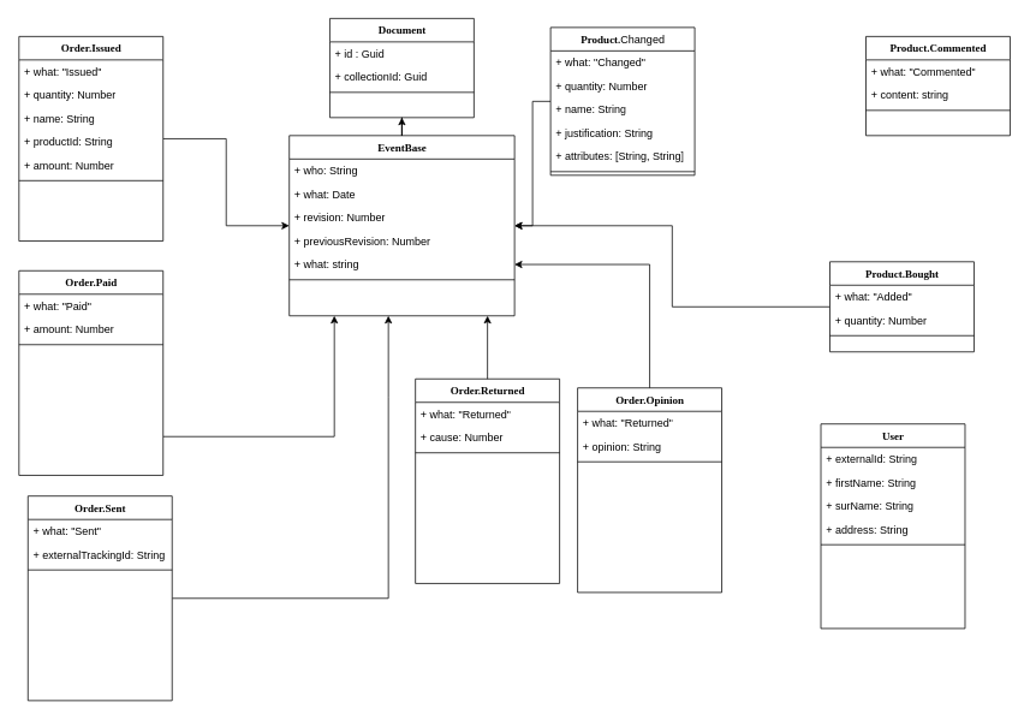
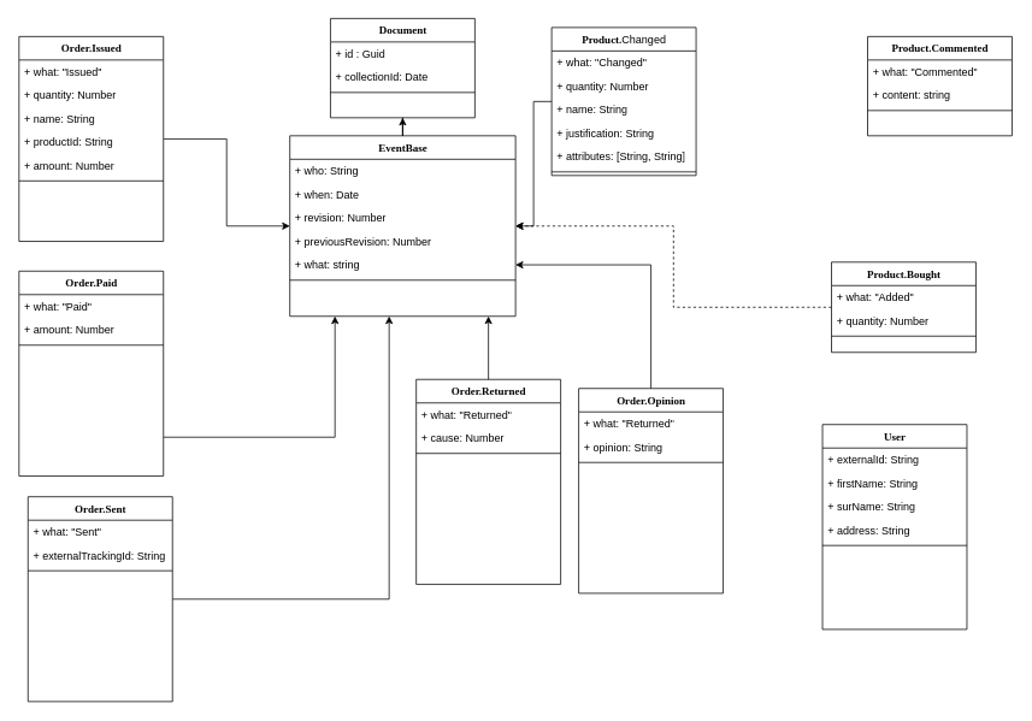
  <mxCell id="0" />
  <mxCell id="1" parent="0" />
  <mxCell id="2" value="" style="edgeStyle=orthogonalEdgeStyle;rounded=0;orthogonalLoop=1;jettySize=auto;html=1;" edge="1" parent="1" source="3" target="15"><mxGeometry relative="1" as="geometry" /></mxCell>
  <mxCell id="3" value="Order.Issued" style="swimlane;html=1;fontStyle=1;align=center;verticalAlign=top;childLayout=stackLayout;horizontal=1;startSize=26;horizontalStack=0;resizeParent=1;resizeLast=0;collapsible=1;marginBottom=0;swimlaneFillColor=#ffffff;rounded=0;shadow=0;comic=0;labelBackgroundColor=none;strokeWidth=1;fillColor=none;fontFamily=Verdana;fontSize=12" parent="1" vertex="1"><mxGeometry x="20" y="40" width="160" height="227" as="geometry" /></mxCell>
  <mxCell id="4" value="+ what: &quot;Issued&quot;" style="text;html=1;strokeColor=none;fillColor=none;align=left;verticalAlign=top;spacingLeft=4;spacingRight=4;whiteSpace=wrap;overflow=hidden;rotatable=0;points=[[0,0.5],[1,0.5]];portConstraint=eastwest;" parent="3" vertex="1"><mxGeometry y="26" width="160" height="26" as="geometry" /></mxCell>
  <mxCell id="5" value="+ quantity: Number" style="text;html=1;strokeColor=none;fillColor=none;align=left;verticalAlign=top;spacingLeft=4;spacingRight=4;whiteSpace=wrap;overflow=hidden;rotatable=0;points=[[0,0.5],[1,0.5]];portConstraint=eastwest;" parent="3" vertex="1"><mxGeometry y="52" width="160" height="26" as="geometry" /></mxCell>
  <mxCell id="6" value="+ name: String" style="text;html=1;strokeColor=none;fillColor=none;align=left;verticalAlign=top;spacingLeft=4;spacingRight=4;whiteSpace=wrap;overflow=hidden;rotatable=0;points=[[0,0.5],[1,0.5]];portConstraint=eastwest;" vertex="1" parent="3"><mxGeometry y="78" width="160" height="26" as="geometry" /></mxCell>
  <mxCell id="7" value="+ productId: String&lt;br&gt;" style="text;html=1;strokeColor=none;fillColor=none;align=left;verticalAlign=top;spacingLeft=4;spacingRight=4;whiteSpace=wrap;overflow=hidden;rotatable=0;points=[[0,0.5],[1,0.5]];portConstraint=eastwest;" vertex="1" parent="3"><mxGeometry y="104" width="160" height="26" as="geometry" /></mxCell>
  <mxCell id="8" value="+ amount: Number" style="text;html=1;strokeColor=none;fillColor=none;align=left;verticalAlign=top;spacingLeft=4;spacingRight=4;whiteSpace=wrap;overflow=hidden;rotatable=0;points=[[0,0.5],[1,0.5]];portConstraint=eastwest;" vertex="1" parent="3"><mxGeometry y="130" width="160" height="26" as="geometry" /></mxCell>
  <mxCell id="9" value="" style="line;html=1;strokeWidth=1;fillColor=none;align=left;verticalAlign=middle;spacingTop=-1;spacingLeft=3;spacingRight=3;rotatable=0;labelPosition=right;points=[];portConstraint=eastwest;" parent="3" vertex="1"><mxGeometry y="156" width="160" height="8" as="geometry" /></mxCell>
  <mxCell id="10" value="Document" style="swimlane;html=1;fontStyle=1;align=center;verticalAlign=top;childLayout=stackLayout;horizontal=1;startSize=26;horizontalStack=0;resizeParent=1;resizeLast=0;collapsible=1;marginBottom=0;swimlaneFillColor=#ffffff;rounded=0;shadow=0;comic=0;labelBackgroundColor=none;strokeWidth=1;fillColor=none;fontFamily=Verdana;fontSize=12" vertex="1" parent="1"><mxGeometry x="365" width="160" height="110" as="geometry" y="20" /></mxCell>
  <mxCell id="11" value="+ id : Guid&lt;br&gt;" style="text;html=1;strokeColor=none;fillColor=none;align=left;verticalAlign=top;spacingLeft=4;spacingRight=4;whiteSpace=wrap;overflow=hidden;rotatable=0;points=[[0,0.5],[1,0.5]];portConstraint=eastwest;" vertex="1" parent="10"><mxGeometry y="26" width="160" height="26" as="geometry" /></mxCell>
- <mxCell id="12" value="+ collectionId: Guid" style="text;html=1;strokeColor=none;fillColor=none;align=left;verticalAlign=top;spacingLeft=4;spacingRight=4;whiteSpace=wrap;overflow=hidden;rotatable=0;points=[[0,0.5],[1,0.5]];portConstraint=eastwest;" vertex="1" parent="10"><mxGeometry y="52" width="160" height="26" as="geometry" /></mxCell>
+ <mxCell id="12" value="+ collectionId: Date" style="text;html=1;strokeColor=none;fillColor=none;align=left;verticalAlign=top;spacingLeft=4;spacingRight=4;whiteSpace=wrap;overflow=hidden;rotatable=0;points=[[0,0.5],[1,0.5]];portConstraint=eastwest;" vertex="1" parent="10"><mxGeometry y="52" width="160" height="26" as="geometry" /></mxCell>
  <mxCell id="13" value="" style="line;html=1;strokeWidth=1;fillColor=none;align=left;verticalAlign=middle;spacingTop=-1;spacingLeft=3;spacingRight=3;rotatable=0;labelPosition=right;points=[];portConstraint=eastwest;" vertex="1" parent="10"><mxGeometry y="78" width="160" height="8" as="geometry" /></mxCell>
  <mxCell id="14" style="edgeStyle=orthogonalEdgeStyle;rounded=0;orthogonalLoop=1;jettySize=auto;html=1;" edge="1" parent="1" source="15" target="10"><mxGeometry relative="1" as="geometry" /></mxCell>
  <mxCell id="15" value="EventBase" style="swimlane;html=1;fontStyle=1;align=center;verticalAlign=top;childLayout=stackLayout;horizontal=1;startSize=26;horizontalStack=0;resizeParent=1;resizeLast=0;collapsible=1;marginBottom=0;swimlaneFillColor=#ffffff;rounded=0;shadow=0;comic=0;labelBackgroundColor=none;strokeWidth=1;fillColor=none;fontFamily=Verdana;fontSize=12" vertex="1" parent="1"><mxGeometry x="320" y="150" width="250" height="200" as="geometry" /></mxCell>
  <mxCell id="16" value="+ who: String" style="text;html=1;strokeColor=none;fillColor=none;align=left;verticalAlign=top;spacingLeft=4;spacingRight=4;whiteSpace=wrap;overflow=hidden;rotatable=0;points=[[0,0.5],[1,0.5]];portConstraint=eastwest;" vertex="1" parent="15"><mxGeometry y="26" width="250" height="26" as="geometry" /></mxCell>
- <mxCell id="17" value="+ what: Date" style="text;html=1;strokeColor=none;fillColor=none;align=left;verticalAlign=top;spacingLeft=4;spacingRight=4;whiteSpace=wrap;overflow=hidden;rotatable=0;points=[[0,0.5],[1,0.5]];portConstraint=eastwest;" vertex="1" parent="15"><mxGeometry y="52" width="250" height="26" as="geometry" /></mxCell>
+ <mxCell id="17" value="+ when: Date" style="text;html=1;strokeColor=none;fillColor=none;align=left;verticalAlign=top;spacingLeft=4;spacingRight=4;whiteSpace=wrap;overflow=hidden;rotatable=0;points=[[0,0.5],[1,0.5]];portConstraint=eastwest;" vertex="1" parent="15"><mxGeometry y="52" width="250" height="26" as="geometry" /></mxCell>
  <mxCell id="18" value="+ revision: Number" style="text;html=1;strokeColor=none;fillColor=none;align=left;verticalAlign=top;spacingLeft=4;spacingRight=4;whiteSpace=wrap;overflow=hidden;rotatable=0;points=[[0,0.5],[1,0.5]];portConstraint=eastwest;" vertex="1" parent="15"><mxGeometry y="78" width="250" height="26" as="geometry" /></mxCell>
  <mxCell id="19" value="+ previousRevision: Number" style="text;html=1;strokeColor=none;fillColor=none;align=left;verticalAlign=top;spacingLeft=4;spacingRight=4;whiteSpace=wrap;overflow=hidden;rotatable=0;points=[[0,0.5],[1,0.5]];portConstraint=eastwest;" vertex="1" parent="15"><mxGeometry y="104" width="250" height="26" as="geometry" /></mxCell>
  <mxCell id="20" value="+ what: string" style="text;html=1;strokeColor=none;fillColor=none;align=left;verticalAlign=top;spacingLeft=4;spacingRight=4;whiteSpace=wrap;overflow=hidden;rotatable=0;points=[[0,0.5],[1,0.5]];portConstraint=eastwest;" vertex="1" parent="15"><mxGeometry y="130" width="250" height="26" as="geometry" /></mxCell>
  <mxCell id="21" value="" style="line;html=1;strokeWidth=1;fillColor=none;align=left;verticalAlign=middle;spacingTop=-1;spacingLeft=3;spacingRight=3;rotatable=0;labelPosition=right;points=[];portConstraint=eastwest;" vertex="1" parent="15"><mxGeometry y="156" width="250" height="8" as="geometry" /></mxCell>
  <mxCell id="22" style="edgeStyle=orthogonalEdgeStyle;rounded=0;orthogonalLoop=1;jettySize=auto;html=1;" edge="1" parent="1" source="23" target="15"><mxGeometry relative="1" as="geometry"><mxPoint x="470" y="320" as="targetPoint" /><Array as="points"><mxPoint x="430" y="440" /><mxPoint x="430" y="440" /></Array></mxGeometry></mxCell>
  <mxCell id="23" value="Order.Sent" style="swimlane;html=1;fontStyle=1;align=center;verticalAlign=top;childLayout=stackLayout;horizontal=1;startSize=26;horizontalStack=0;resizeParent=1;resizeLast=0;collapsible=1;marginBottom=0;swimlaneFillColor=#ffffff;rounded=0;shadow=0;comic=0;labelBackgroundColor=none;strokeWidth=1;fillColor=none;fontFamily=Verdana;fontSize=12" vertex="1" parent="1"><mxGeometry x="30" y="550" width="160" height="227" as="geometry" /></mxCell>
  <mxCell id="24" value="+ what: &quot;Sent&quot;" style="text;html=1;strokeColor=none;fillColor=none;align=left;verticalAlign=top;spacingLeft=4;spacingRight=4;whiteSpace=wrap;overflow=hidden;rotatable=0;points=[[0,0.5],[1,0.5]];portConstraint=eastwest;" vertex="1" parent="23"><mxGeometry y="26" width="160" height="26" as="geometry" /></mxCell>
  <mxCell id="25" value="+ externalTrackingId: String" style="text;html=1;strokeColor=none;fillColor=none;align=left;verticalAlign=top;spacingLeft=4;spacingRight=4;whiteSpace=wrap;overflow=hidden;rotatable=0;points=[[0,0.5],[1,0.5]];portConstraint=eastwest;" vertex="1" parent="23"><mxGeometry y="52" width="160" height="26" as="geometry" /></mxCell>
  <mxCell id="26" value="" style="line;html=1;strokeWidth=1;fillColor=none;align=left;verticalAlign=middle;spacingTop=-1;spacingLeft=3;spacingRight=3;rotatable=0;labelPosition=right;points=[];portConstraint=eastwest;" vertex="1" parent="23"><mxGeometry y="78" width="160" height="8" as="geometry" /></mxCell>
  <mxCell id="27" style="edgeStyle=orthogonalEdgeStyle;rounded=0;orthogonalLoop=1;jettySize=auto;html=1;" edge="1" parent="1" source="28" target="15"><mxGeometry relative="1" as="geometry"><mxPoint x="380" y="320" as="targetPoint" /><Array as="points"><mxPoint x="370" y="484" /></Array></mxGeometry></mxCell>
  <mxCell id="28" value="Order.Paid" style="swimlane;html=1;fontStyle=1;align=center;verticalAlign=top;childLayout=stackLayout;horizontal=1;startSize=26;horizontalStack=0;resizeParent=1;resizeLast=0;collapsible=1;marginBottom=0;swimlaneFillColor=#ffffff;rounded=0;shadow=0;comic=0;labelBackgroundColor=none;strokeWidth=1;fillColor=none;fontFamily=Verdana;fontSize=12" vertex="1" parent="1"><mxGeometry x="20" y="300" width="160" height="227" as="geometry" /></mxCell>
  <mxCell id="29" value="+ what: &quot;Paid&quot;" style="text;html=1;strokeColor=none;fillColor=none;align=left;verticalAlign=top;spacingLeft=4;spacingRight=4;whiteSpace=wrap;overflow=hidden;rotatable=0;points=[[0,0.5],[1,0.5]];portConstraint=eastwest;" vertex="1" parent="28"><mxGeometry y="26" width="160" height="26" as="geometry" /></mxCell>
  <mxCell id="30" value="+ amount: Number" style="text;html=1;strokeColor=none;fillColor=none;align=left;verticalAlign=top;spacingLeft=4;spacingRight=4;whiteSpace=wrap;overflow=hidden;rotatable=0;points=[[0,0.5],[1,0.5]];portConstraint=eastwest;" vertex="1" parent="28"><mxGeometry y="52" width="160" height="26" as="geometry" /></mxCell>
  <mxCell id="31" value="" style="line;html=1;strokeWidth=1;fillColor=none;align=left;verticalAlign=middle;spacingTop=-1;spacingLeft=3;spacingRight=3;rotatable=0;labelPosition=right;points=[];portConstraint=eastwest;" vertex="1" parent="28"><mxGeometry y="78" width="160" height="8" as="geometry" /></mxCell>
  <mxCell id="32" style="edgeStyle=orthogonalEdgeStyle;rounded=0;orthogonalLoop=1;jettySize=auto;html=1;" edge="1" parent="1" source="33" target="15"><mxGeometry relative="1" as="geometry"><mxPoint x="590" y="360" as="targetPoint" /><Array as="points"><mxPoint x="570" y="460" /><mxPoint x="570" y="460" /></Array></mxGeometry></mxCell>
  <mxCell id="33" value="Order.Returned" style="swimlane;html=1;fontStyle=1;align=center;verticalAlign=top;childLayout=stackLayout;horizontal=1;startSize=26;horizontalStack=0;resizeParent=1;resizeLast=0;collapsible=1;marginBottom=0;swimlaneFillColor=#ffffff;rounded=0;shadow=0;comic=0;labelBackgroundColor=none;strokeWidth=1;fillColor=none;fontFamily=Verdana;fontSize=12" vertex="1" parent="1"><mxGeometry x="460" y="420" width="160" height="227" as="geometry" /></mxCell>
  <mxCell id="34" value="+ what: &quot;Returned&quot;" style="text;html=1;strokeColor=none;fillColor=none;align=left;verticalAlign=top;spacingLeft=4;spacingRight=4;whiteSpace=wrap;overflow=hidden;rotatable=0;points=[[0,0.5],[1,0.5]];portConstraint=eastwest;" vertex="1" parent="33"><mxGeometry y="26" width="160" height="26" as="geometry" /></mxCell>
  <mxCell id="35" value="+ cause: Number" style="text;html=1;strokeColor=none;fillColor=none;align=left;verticalAlign=top;spacingLeft=4;spacingRight=4;whiteSpace=wrap;overflow=hidden;rotatable=0;points=[[0,0.5],[1,0.5]];portConstraint=eastwest;" vertex="1" parent="33"><mxGeometry y="52" width="160" height="26" as="geometry" /></mxCell>
  <mxCell id="36" value="" style="line;html=1;strokeWidth=1;fillColor=none;align=left;verticalAlign=middle;spacingTop=-1;spacingLeft=3;spacingRight=3;rotatable=0;labelPosition=right;points=[];portConstraint=eastwest;" vertex="1" parent="33"><mxGeometry y="78" width="160" height="8" as="geometry" /></mxCell>
  <mxCell id="37" style="edgeStyle=orthogonalEdgeStyle;rounded=0;orthogonalLoop=1;jettySize=auto;html=1;" edge="1" parent="1" source="38" target="15"><mxGeometry relative="1" as="geometry" /></mxCell>
  <mxCell id="38" value="Product.&lt;span style=&quot;font-family: &amp;#34;helvetica&amp;#34; ; font-weight: 400 ; text-align: left&quot;&gt;Changed&lt;/span&gt;" style="swimlane;html=1;fontStyle=1;align=center;verticalAlign=top;childLayout=stackLayout;horizontal=1;startSize=26;horizontalStack=0;resizeParent=1;resizeLast=0;collapsible=1;marginBottom=0;swimlaneFillColor=#ffffff;rounded=0;shadow=0;comic=0;labelBackgroundColor=none;strokeWidth=1;fillColor=none;fontFamily=Verdana;fontSize=12" vertex="1" parent="1"><mxGeometry x="610" y="30" width="160" height="164" as="geometry" /></mxCell>
  <mxCell id="39" value="+ what: &quot;Changed&quot;" style="text;html=1;strokeColor=none;fillColor=none;align=left;verticalAlign=top;spacingLeft=4;spacingRight=4;whiteSpace=wrap;overflow=hidden;rotatable=0;points=[[0,0.5],[1,0.5]];portConstraint=eastwest;" vertex="1" parent="38"><mxGeometry y="26" width="160" height="26" as="geometry" /></mxCell>
  <mxCell id="40" value="+ quantity: Number" style="text;html=1;strokeColor=none;fillColor=none;align=left;verticalAlign=top;spacingLeft=4;spacingRight=4;whiteSpace=wrap;overflow=hidden;rotatable=0;points=[[0,0.5],[1,0.5]];portConstraint=eastwest;" vertex="1" parent="38"><mxGeometry y="52" width="160" height="26" as="geometry" /></mxCell>
  <mxCell id="41" value="+ name: String" style="text;html=1;strokeColor=none;fillColor=none;align=left;verticalAlign=top;spacingLeft=4;spacingRight=4;whiteSpace=wrap;overflow=hidden;rotatable=0;points=[[0,0.5],[1,0.5]];portConstraint=eastwest;" vertex="1" parent="38"><mxGeometry y="78" width="160" height="26" as="geometry" /></mxCell>
  <mxCell id="42" value="+ justification: String" style="text;html=1;strokeColor=none;fillColor=none;align=left;verticalAlign=top;spacingLeft=4;spacingRight=4;whiteSpace=wrap;overflow=hidden;rotatable=0;points=[[0,0.5],[1,0.5]];portConstraint=eastwest;" vertex="1" parent="38"><mxGeometry y="104" width="160" height="26" as="geometry" /></mxCell>
  <mxCell id="43" value="+ attributes: [String, String]" style="text;html=1;strokeColor=none;fillColor=none;align=left;verticalAlign=top;spacingLeft=4;spacingRight=4;whiteSpace=wrap;overflow=hidden;rotatable=0;points=[[0,0.5],[1,0.5]];portConstraint=eastwest;" vertex="1" parent="38"><mxGeometry y="130" width="160" height="26" as="geometry" /></mxCell>
  <mxCell id="44" value="" style="line;html=1;strokeWidth=1;fillColor=none;align=left;verticalAlign=middle;spacingTop=-1;spacingLeft=3;spacingRight=3;rotatable=0;labelPosition=right;points=[];portConstraint=eastwest;" vertex="1" parent="38"><mxGeometry y="156" width="160" height="8" as="geometry" /></mxCell>
  <mxCell id="45" value="Product.Commented" style="swimlane;html=1;fontStyle=1;align=center;verticalAlign=top;childLayout=stackLayout;horizontal=1;startSize=26;horizontalStack=0;resizeParent=1;resizeLast=0;collapsible=1;marginBottom=0;swimlaneFillColor=#ffffff;rounded=0;shadow=0;comic=0;labelBackgroundColor=none;strokeWidth=1;fillColor=none;fontFamily=Verdana;fontSize=12" vertex="1" parent="1"><mxGeometry x="960" y="40" width="160" height="110" as="geometry" /></mxCell>
  <mxCell id="46" value="+ what: &quot;Commented&quot;" style="text;html=1;strokeColor=none;fillColor=none;align=left;verticalAlign=top;spacingLeft=4;spacingRight=4;whiteSpace=wrap;overflow=hidden;rotatable=0;points=[[0,0.5],[1,0.5]];portConstraint=eastwest;" vertex="1" parent="45"><mxGeometry y="26" width="160" height="26" as="geometry" /></mxCell>
  <mxCell id="47" value="+ content: string&lt;br&gt;" style="text;html=1;strokeColor=none;fillColor=none;align=left;verticalAlign=top;spacingLeft=4;spacingRight=4;whiteSpace=wrap;overflow=hidden;rotatable=0;points=[[0,0.5],[1,0.5]];portConstraint=eastwest;" vertex="1" parent="45"><mxGeometry y="52" width="160" height="26" as="geometry" /></mxCell>
  <mxCell id="48" value="" style="line;html=1;strokeWidth=1;fillColor=none;align=left;verticalAlign=middle;spacingTop=-1;spacingLeft=3;spacingRight=3;rotatable=0;labelPosition=right;points=[];portConstraint=eastwest;" vertex="1" parent="45"><mxGeometry y="78" width="160" height="8" as="geometry" /></mxCell>
- <mxCell id="49" style="edgeStyle=orthogonalEdgeStyle;rounded=0;orthogonalLoop=1;jettySize=auto;html=1;" edge="1" parent="1" source="50" target="15"><mxGeometry relative="1" as="geometry" /></mxCell>
+ <mxCell id="49" style="edgeStyle=orthogonalEdgeStyle;rounded=0;orthogonalLoop=1;jettySize=auto;html=1;dashed=1;" edge="1" parent="1" source="50" target="15"><mxGeometry relative="1" as="geometry" /></mxCell>
  <mxCell id="50" value="Product.Bought" style="swimlane;html=1;fontStyle=1;align=center;verticalAlign=top;childLayout=stackLayout;horizontal=1;startSize=26;horizontalStack=0;resizeParent=1;resizeLast=0;collapsible=1;marginBottom=0;swimlaneFillColor=#ffffff;rounded=0;shadow=0;comic=0;labelBackgroundColor=none;strokeWidth=1;fillColor=none;fontFamily=Verdana;fontSize=12" vertex="1" parent="1"><mxGeometry x="920" y="290" width="160" height="100" as="geometry" /></mxCell>
  <mxCell id="51" value="+ what: &quot;Added&quot;" style="text;html=1;strokeColor=none;fillColor=none;align=left;verticalAlign=top;spacingLeft=4;spacingRight=4;whiteSpace=wrap;overflow=hidden;rotatable=0;points=[[0,0.5],[1,0.5]];portConstraint=eastwest;" vertex="1" parent="50"><mxGeometry y="26" width="160" height="26" as="geometry" /></mxCell>
  <mxCell id="52" value="+ quantity: Number" style="text;html=1;strokeColor=none;fillColor=none;align=left;verticalAlign=top;spacingLeft=4;spacingRight=4;whiteSpace=wrap;overflow=hidden;rotatable=0;points=[[0,0.5],[1,0.5]];portConstraint=eastwest;" vertex="1" parent="50"><mxGeometry y="52" width="160" height="26" as="geometry" /></mxCell>
  <mxCell id="53" value="" style="line;html=1;strokeWidth=1;fillColor=none;align=left;verticalAlign=middle;spacingTop=-1;spacingLeft=3;spacingRight=3;rotatable=0;labelPosition=right;points=[];portConstraint=eastwest;" vertex="1" parent="50"><mxGeometry y="78" width="160" height="8" as="geometry" /></mxCell>
  <mxCell id="54" value="User" style="swimlane;html=1;fontStyle=1;align=center;verticalAlign=top;childLayout=stackLayout;horizontal=1;startSize=26;horizontalStack=0;resizeParent=1;resizeLast=0;collapsible=1;marginBottom=0;swimlaneFillColor=#ffffff;rounded=0;shadow=0;comic=0;labelBackgroundColor=none;strokeWidth=1;fillColor=none;fontFamily=Verdana;fontSize=12" vertex="1" parent="1"><mxGeometry x="910" y="470" width="160" height="227" as="geometry" /></mxCell>
  <mxCell id="55" value="+ externalId: String" style="text;html=1;strokeColor=none;fillColor=none;align=left;verticalAlign=top;spacingLeft=4;spacingRight=4;whiteSpace=wrap;overflow=hidden;rotatable=0;points=[[0,0.5],[1,0.5]];portConstraint=eastwest;" vertex="1" parent="54"><mxGeometry y="26" width="160" height="26" as="geometry" /></mxCell>
  <mxCell id="56" value="+ firstName: String" style="text;html=1;strokeColor=none;fillColor=none;align=left;verticalAlign=top;spacingLeft=4;spacingRight=4;whiteSpace=wrap;overflow=hidden;rotatable=0;points=[[0,0.5],[1,0.5]];portConstraint=eastwest;" vertex="1" parent="54"><mxGeometry y="52" width="160" height="26" as="geometry" /></mxCell>
  <mxCell id="57" value="+ surName: String" style="text;html=1;strokeColor=none;fillColor=none;align=left;verticalAlign=top;spacingLeft=4;spacingRight=4;whiteSpace=wrap;overflow=hidden;rotatable=0;points=[[0,0.5],[1,0.5]];portConstraint=eastwest;" vertex="1" parent="54"><mxGeometry y="78" width="160" height="26" as="geometry" /></mxCell>
  <mxCell id="58" value="+ address: String" style="text;html=1;strokeColor=none;fillColor=none;align=left;verticalAlign=top;spacingLeft=4;spacingRight=4;whiteSpace=wrap;overflow=hidden;rotatable=0;points=[[0,0.5],[1,0.5]];portConstraint=eastwest;" vertex="1" parent="54"><mxGeometry y="104" width="160" height="26" as="geometry" /></mxCell>
  <mxCell id="59" value="" style="line;html=1;strokeWidth=1;fillColor=none;align=left;verticalAlign=middle;spacingTop=-1;spacingLeft=3;spacingRight=3;rotatable=0;labelPosition=right;points=[];portConstraint=eastwest;" vertex="1" parent="54"><mxGeometry y="130" width="160" height="8" as="geometry" /></mxCell>
  <mxCell id="60" style="edgeStyle=orthogonalEdgeStyle;rounded=0;orthogonalLoop=1;jettySize=auto;html=1;" edge="1" parent="1" source="61" target="20"><mxGeometry relative="1" as="geometry" /></mxCell>
  <mxCell id="61" value="Order.Opinion" style="swimlane;html=1;fontStyle=1;align=center;verticalAlign=top;childLayout=stackLayout;horizontal=1;startSize=26;horizontalStack=0;resizeParent=1;resizeLast=0;collapsible=1;marginBottom=0;swimlaneFillColor=#ffffff;rounded=0;shadow=0;comic=0;labelBackgroundColor=none;strokeWidth=1;fillColor=none;fontFamily=Verdana;fontSize=12" vertex="1" parent="1"><mxGeometry x="640" y="430" width="160" height="227" as="geometry" /></mxCell>
  <mxCell id="62" value="+ what: &quot;Returned&quot;" style="text;html=1;strokeColor=none;fillColor=none;align=left;verticalAlign=top;spacingLeft=4;spacingRight=4;whiteSpace=wrap;overflow=hidden;rotatable=0;points=[[0,0.5],[1,0.5]];portConstraint=eastwest;" vertex="1" parent="61"><mxGeometry y="26" width="160" height="26" as="geometry" /></mxCell>
  <mxCell id="63" value="+ opinion: String" style="text;html=1;strokeColor=none;fillColor=none;align=left;verticalAlign=top;spacingLeft=4;spacingRight=4;whiteSpace=wrap;overflow=hidden;rotatable=0;points=[[0,0.5],[1,0.5]];portConstraint=eastwest;" vertex="1" parent="61"><mxGeometry y="52" width="160" height="26" as="geometry" /></mxCell>
  <mxCell id="64" value="" style="line;html=1;strokeWidth=1;fillColor=none;align=left;verticalAlign=middle;spacingTop=-1;spacingLeft=3;spacingRight=3;rotatable=0;labelPosition=right;points=[];portConstraint=eastwest;" vertex="1" parent="61"><mxGeometry y="78" width="160" height="8" as="geometry" /></mxCell>
